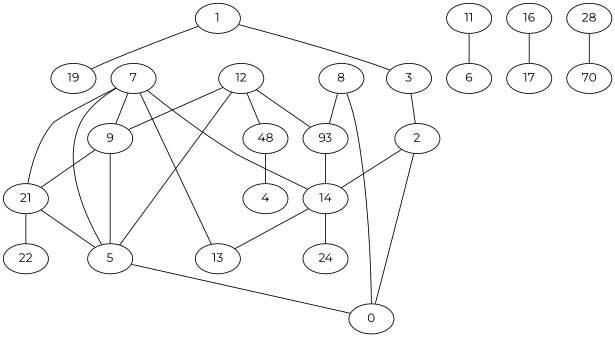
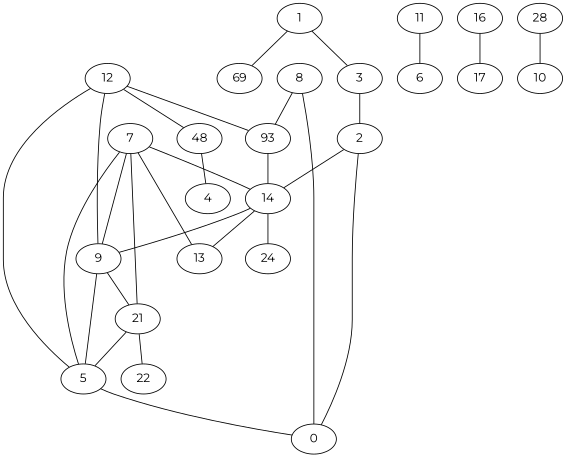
  graph {
    fontname=Montserrat
    node [fontname=Montserrat]
    edge [fontname=Montserrat]
    1
    3
-   19
+   19 [label=69]
    2
    0
    14
    9
    13
    24
    5
    7
    21
    22
    8
    n15 [label=93]
    11
    6
    12
    n19 [label=48]
    4
    16
    17
    n23 [label=28]
-   10 [label=70]
+   10
    1 -- 3
    1 -- 19
    3 -- 2
    2 -- 0
    2 -- 14
+   14 -- 9
    14 -- 13
    14 -- 24
    9 -- 5
    9 -- 21
    5 -- 0
    7 -- 14
    7 -- 9
    7 -- 13
    7 -- 5
    7 -- 21
    21 -- 5
    21 -- 22
    8 -- 0
    8 -- n15
    n15 -- 14
    11 -- 6
    12 -- 9
    12 -- 5
    12 -- n15
    12 -- n19
    n19 -- 4
    16 -- 17
    n23 -- 10
  }
